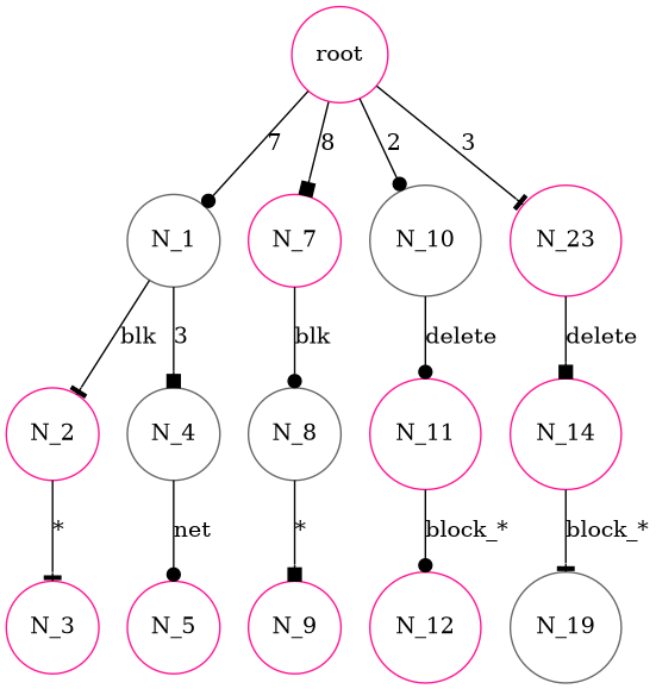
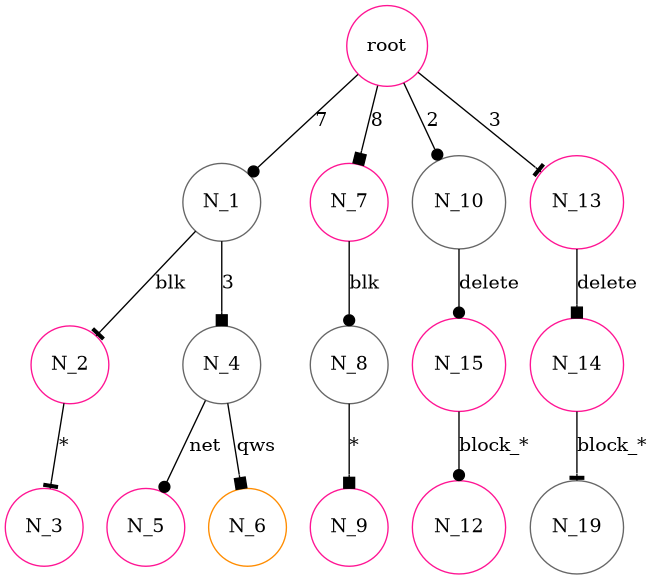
  strict digraph {
    node [color=deeppink shape=circle]
    edge [arrowhead=dot]
    n1 [label=root]
    N_1 [color=gray40]
    N_7
    N_10 [color=gray40]
-   N_13 [label=N_23]
+   N_13
    N_2
    N_4 [color=gray40]
    N_8 [color=gray40]
-   N_11
+   N_11 [label=N_15]
    N_14
    N_3
    N_5
+   N_6 [color=darkorange]
    N_9
    N_12
    n16 [color=gray40 label=N_19]
    n1 -> N_1 [label=7]
    n1 -> N_7 [arrowhead=box label=8]
    n1 -> N_10 [label=2]
    n1 -> N_13 [arrowhead=tee label=3]
    N_1 -> N_2 [arrowhead=tee label=blk]
    N_1 -> N_4 [arrowhead=box label=3]
    N_7 -> N_8 [label=blk]
    N_10 -> N_11 [label=delete]
    N_13 -> N_14 [arrowhead=box label=delete]
    N_2 -> N_3 [arrowhead=tee label="*"]
    N_4 -> N_5 [label=net]
+   N_4 -> N_6 [arrowhead=box label=qws]
    N_8 -> N_9 [arrowhead=box label="*"]
    N_11 -> N_12 [label="block_*"]
    N_14 -> n16 [arrowhead=tee label="block_*"]
  }
